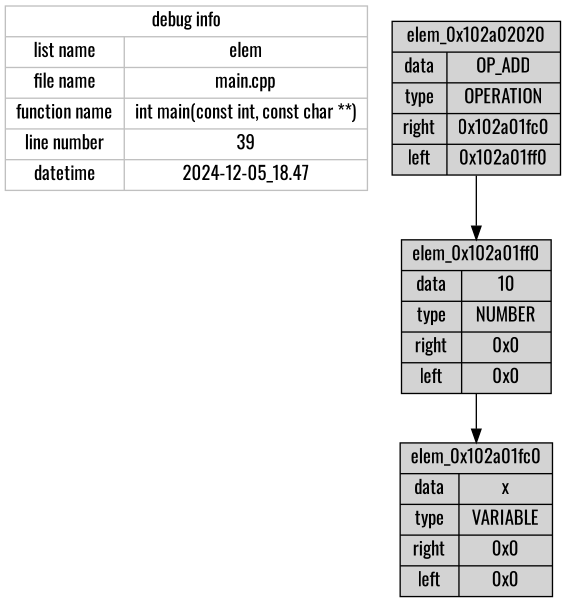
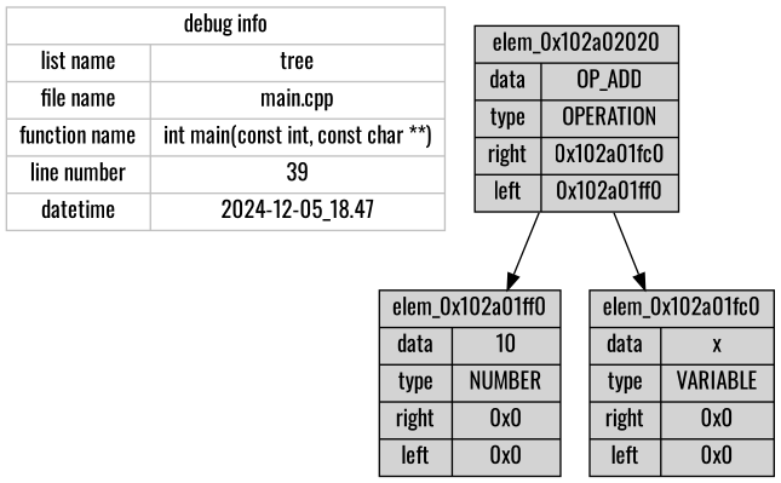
  digraph {
    fontname=Oswald
    node [color=black fillcolor=lightgrey shape=record style=filled fontname=Oswald]
    edge [fontname=Oswald]
-   n1 [color=grey fillcolor=white label="{debug info | { {list name | file name | function name | line number | datetime} | {elem | main.cpp | int main(const int, const char **) | 39 | 2024-12-05_18.47} }}"]
+   n1 [color=grey fillcolor=white label="{debug info | { {list name | file name | function name | line number | datetime} | {tree | main.cpp | int main(const int, const char **) | 39 | 2024-12-05_18.47} }}"]
    n2 [label="{elem_0x102a02020  | { {data | type | right | left} | {OP_ADD | OPERATION | 0x102a01fc0 | 0x102a01ff0} } }"]
    n3 [label="{elem_0x102a01ff0  | { {data | type | right | left} | {10 | NUMBER | 0x0 | 0x0} } }"]
    n4 [label="{elem_0x102a01fc0  | { {data | type | right | left} | {x | VARIABLE | 0x0 | 0x0} } }"]
    n2 -> n3
-   n3 -> n4
+   n2 -> n4
  }
